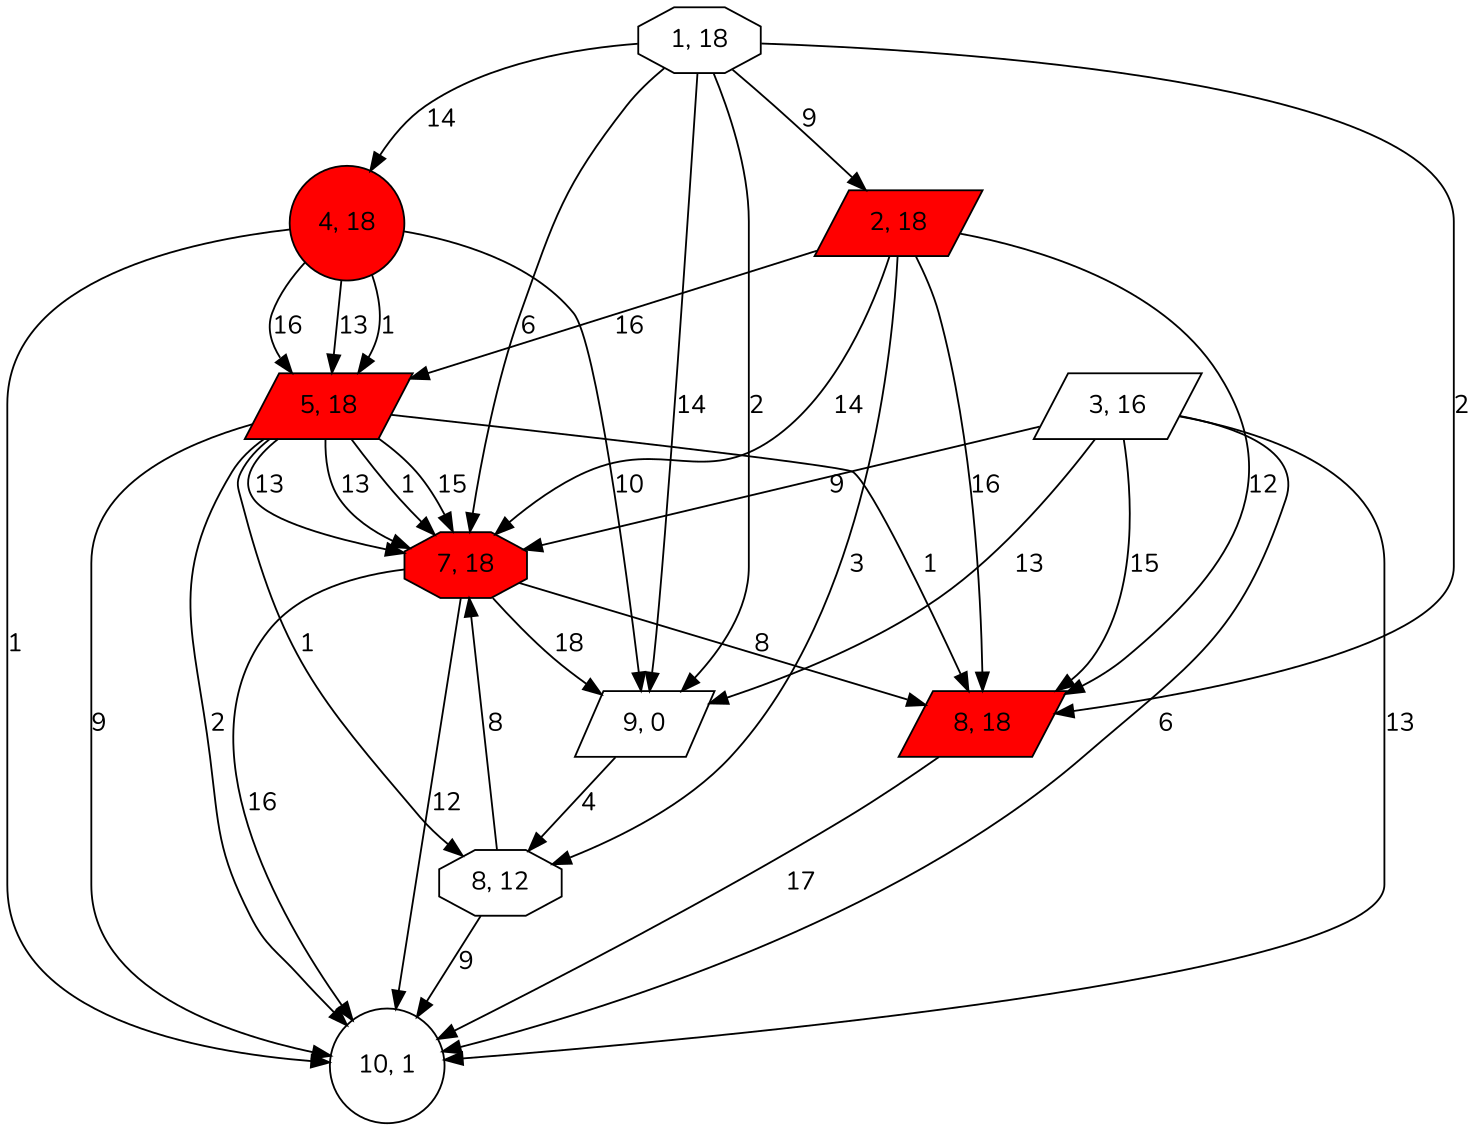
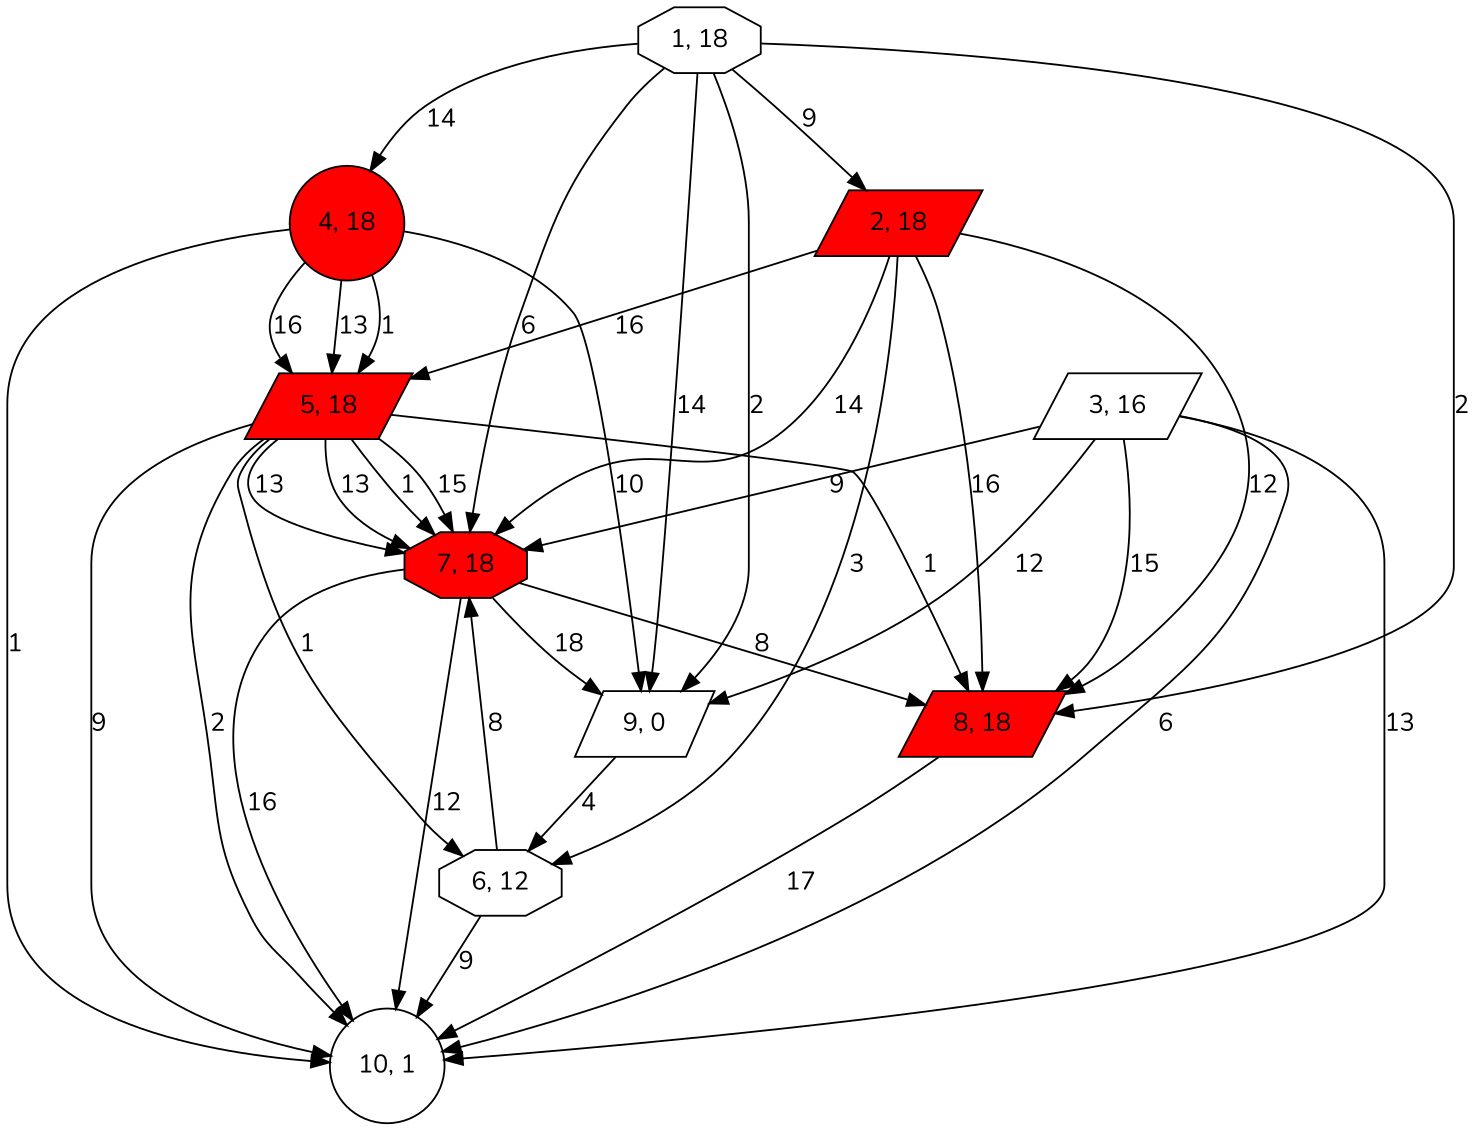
  digraph {
    fontname=Nunito
    node [fontname=Nunito shape=parallelogram]
    edge [fontname=Nunito]
    n1 [label="1, 18" shape=octagon]
    n2 [fillcolor=red label="2, 18" style=filled]
    n3 [fillcolor=red label="4, 18" shape=circle style=filled]
    n4 [fillcolor=red label="7, 18" shape=octagon style=filled]
    n5 [fillcolor=red label="8, 18" style=filled]
    n6 [label="9, 0"]
    n7 [fillcolor=red label="5, 18" style=filled]
-   n8 [label="8, 12" shape=octagon]
+   n8 [label="6, 12" shape=octagon]
    n9 [label="3, 16"]
    n10 [label="10, 1" shape=circle]
    n1 -> n2 [label=9]
    n1 -> n3 [label=14]
    n1 -> n4 [label=6]
    n1 -> n5 [label=2]
    n1 -> n6 [label=2]
    n1 -> n6 [label=14]
    n2 -> n4 [label=14]
    n2 -> n5 [label=16]
    n2 -> n5 [label=12]
    n2 -> n7 [label=16]
    n2 -> n8 [label=3]
    n3 -> n6 [label=10]
    n3 -> n7 [label=16]
    n3 -> n7 [label=13]
    n3 -> n7 [label=1]
    n3 -> n10 [label=1]
    n4 -> n5 [label=8]
    n4 -> n6 [label=18]
    n4 -> n10 [label=16]
    n4 -> n10 [label=12]
    n5 -> n10 [label=17]
    n6 -> n8 [label=4]
    n7 -> n4 [label=1]
    n7 -> n4 [label=15]
    n7 -> n4 [label=13]
    n7 -> n4 [label=13]
    n7 -> n5 [label=1]
    n7 -> n8 [label=1]
    n7 -> n10 [label=2]
    n7 -> n10 [label=9]
    n8 -> n4 [label=8]
    n8 -> n10 [label=9]
    n9 -> n4 [label=9]
    n9 -> n5 [label=15]
-   n9 -> n6 [label=13]
+   n9 -> n6 [label=12]
    n9 -> n10 [label=6]
    n9 -> n10 [label=13]
  }
